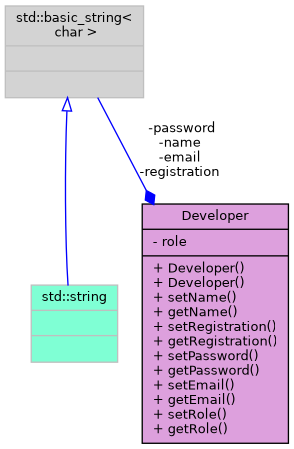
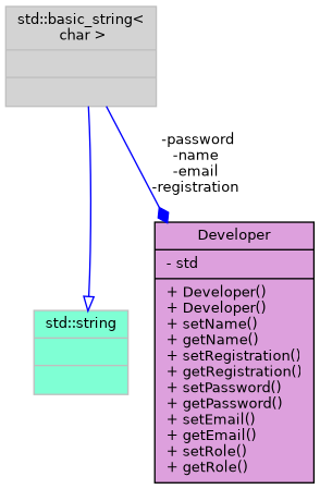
  digraph {
    node [color=grey75 fontname=Helvetica fontsize=10 shape=record style=filled]
    edge [color=blue fontname=Helvetica fontsize=10 labelfontname=Helvetica labelfontsize=10 style=solid]
-   n1 [color=black fillcolor=plum fontcolor=black height=0.2 label="{Developer\n|- role\l|+ Developer()\l+ Developer()\l+ setName()\l+ getName()\l+ setRegistration()\l+ getRegistration()\l+ setPassword()\l+ getPassword()\l+ setEmail()\l+ getEmail()\l+ setRole()\l+ getRole()\l}" width=0.4]
+   n1 [color=black fillcolor=plum fontcolor=black height=0.2 label="{Developer\n|- std\l|+ Developer()\l+ Developer()\l+ setName()\l+ getName()\l+ setRegistration()\l+ getRegistration()\l+ setPassword()\l+ getPassword()\l+ setEmail()\l+ getEmail()\l+ setRole()\l+ getRole()\l}" width=0.4]
    n2 [fillcolor=aquamarine height=0.2 label="{std::string\n||}" width=0.4]
    n3 [fillcolor=lightgrey height=0.2 label="{std::basic_string\<\l char \>\n||}" width=0.4]
    n3 -> n1 [arrowhead=diamond label=" -password\n-name\n-email\n-registration"]
-   n3 -> n2 [arrowtail=onormal dir=back]
+   n2 -> n3 [arrowtail=onormal dir=back]
  }
